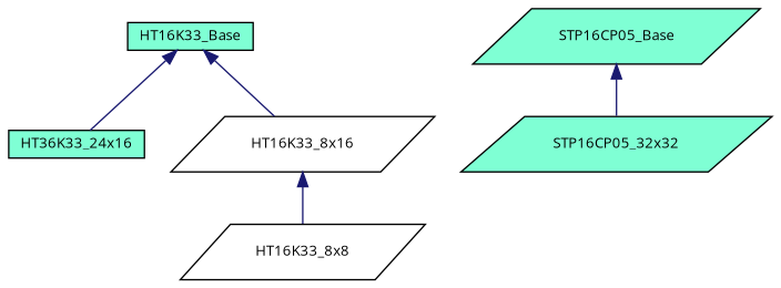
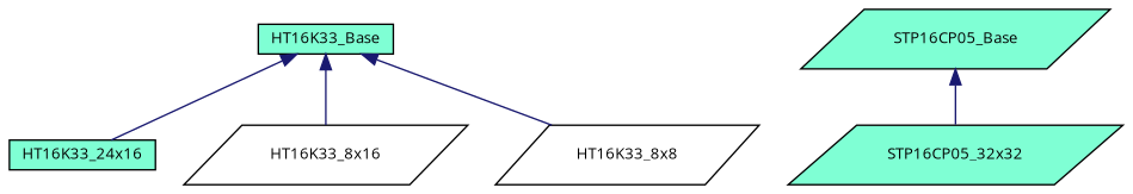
  digraph {
    fontname="Open Sans"
    node [color=black fillcolor=aquamarine fontname="Open Sans" fontsize=10 shape=parallelogram style=filled]
    edge [color=midnightblue dir=back fontname="Open Sans" fontsize=10 labelfontname=Helvetica labelfontsize=10 style=solid]
    n1 [height=0.2 label=HT16K33_Base shape=box width=0.4]
-   n2 [height=0.2 label=HT36K33_24x16 shape=box width=0.4]
+   n2 [height=0.2 label=HT16K33_24x16 shape=box width=0.4]
    n3 [fillcolor=white height=0.2 label=HT16K33_8x16 width=0.4]
    n4 [fillcolor=white height=0.2 label=HT16K33_8x8 width=0.4]
    n5 [height=0.2 label=STP16CP05_Base width=0.4]
    n6 [height=0.2 label=STP16CP05_32x32 width=0.4]
    n1 -> n2
    n1 -> n3
-   n3 -> n4
+   n1 -> n4
    n5 -> n6
  }
